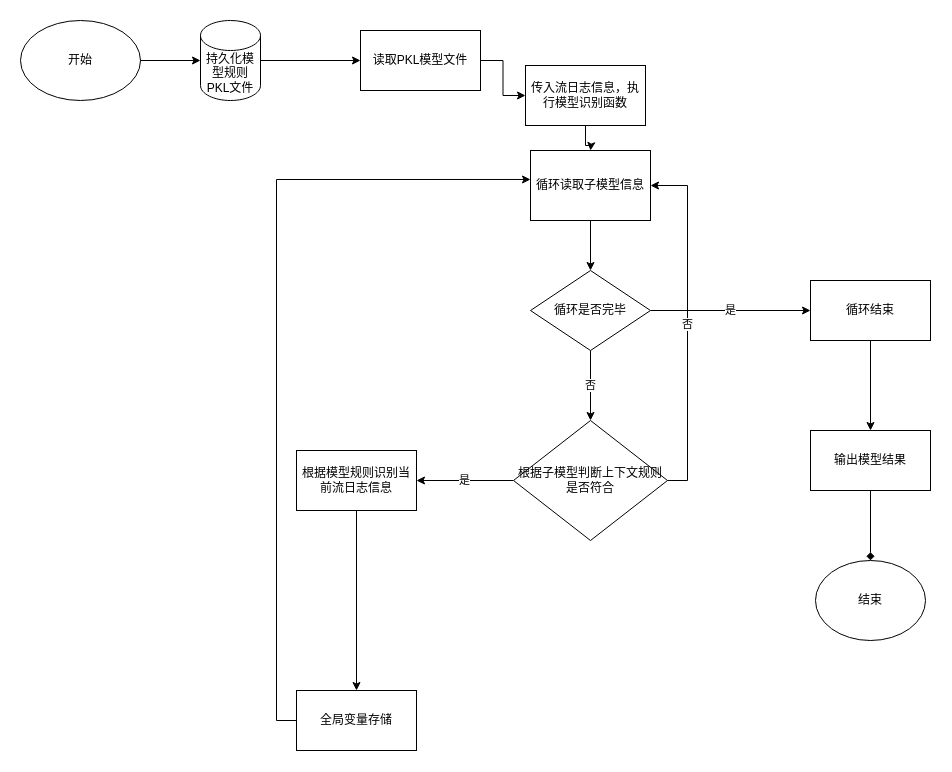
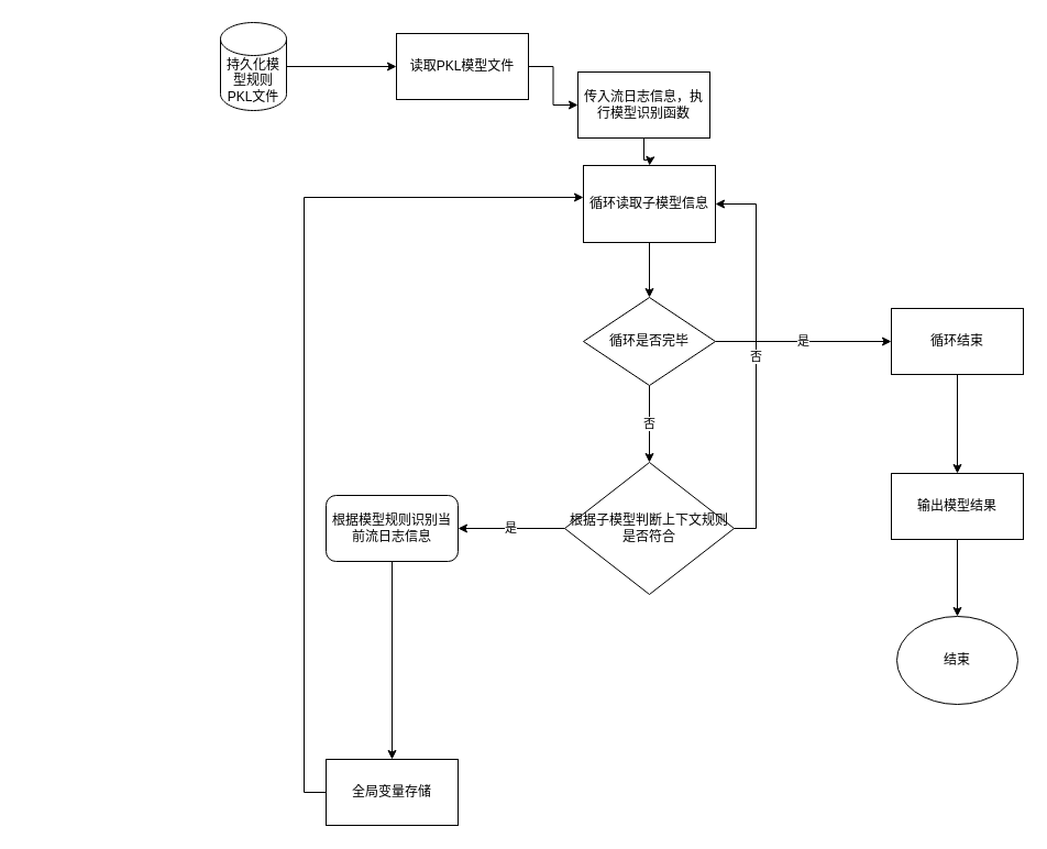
  <mxCell id="0" />
  <mxCell id="1" parent="0" />
- <mxCell id="2" value="开始" style="ellipse;whiteSpace=wrap;html=1;" vertex="1" parent="1"><mxGeometry x="20" y="20" width="120" height="80" as="geometry" /></mxCell>
  <mxCell id="3" value="" style="edgeStyle=orthogonalEdgeStyle;rounded=0;orthogonalLoop=1;jettySize=auto;html=1;entryX=0;entryY=0.5;entryDx=0;entryDy=0;" edge="1" parent="1" source="4" target="6"><mxGeometry relative="1" as="geometry" /></mxCell>
  <mxCell id="4" value="持久化模型规则PKL文件" style="shape=cylinder3;whiteSpace=wrap;html=1;boundedLbl=1;backgroundOutline=1;size=15;" vertex="1" parent="1"><mxGeometry x="200" y="20" width="60" height="80" as="geometry" /></mxCell>
  <mxCell id="5" value="" style="edgeStyle=orthogonalEdgeStyle;rounded=0;orthogonalLoop=1;jettySize=auto;html=1;" edge="1" parent="1" source="6" target="8"><mxGeometry relative="1" as="geometry" /></mxCell>
  <mxCell id="6" value="读取PKL模型文件" style="whiteSpace=wrap;html=1;" vertex="1" parent="1"><mxGeometry x="360" y="30" width="120" height="60" as="geometry" /></mxCell>
  <mxCell id="7" value="" style="edgeStyle=orthogonalEdgeStyle;rounded=0;orthogonalLoop=1;jettySize=auto;html=1;" edge="1" parent="1" source="8"><mxGeometry relative="1" as="geometry"><mxPoint x="590" y="150" as="targetPoint" /></mxGeometry></mxCell>
  <mxCell id="8" value="传入流日志信息，执行模型识别函数" style="whiteSpace=wrap;html=1;" vertex="1" parent="1"><mxGeometry x="525" y="65" width="120" height="60" as="geometry" /></mxCell>
- <mxCell id="9" style="edgeStyle=orthogonalEdgeStyle;rounded=0;orthogonalLoop=1;jettySize=auto;html=1;exitX=1;exitY=0.5;exitDx=0;exitDy=0;entryX=0;entryY=0.5;entryDx=0;entryDy=0;entryPerimeter=0;" edge="1" parent="1" source="2" target="4"><mxGeometry relative="1" as="geometry" /></mxCell>
  <mxCell id="10" value="是" style="edgeStyle=orthogonalEdgeStyle;rounded=0;orthogonalLoop=1;jettySize=auto;html=1;" edge="1" parent="1" source="11" target="15"><mxGeometry relative="1" as="geometry" /></mxCell>
  <mxCell id="11" value="根据子模型判断上下文规则是否符合" style="rhombus;whiteSpace=wrap;html=1;" vertex="1" parent="1"><mxGeometry x="513" y="420" width="154" height="120" as="geometry" /></mxCell>
  <mxCell id="12" value="" style="edgeStyle=orthogonalEdgeStyle;rounded=0;orthogonalLoop=1;jettySize=auto;html=1;" edge="1" parent="1" source="13" target="19"><mxGeometry relative="1" as="geometry" /></mxCell>
  <mxCell id="13" value="循环读取子模型信息" style="rounded=0;whiteSpace=wrap;html=1;" vertex="1" parent="1"><mxGeometry x="530" y="150" width="120" height="70" as="geometry" /></mxCell>
  <mxCell id="14" value="" style="edgeStyle=orthogonalEdgeStyle;rounded=0;orthogonalLoop=1;jettySize=auto;html=1;" edge="1" parent="1" source="15" target="16"><mxGeometry relative="1" as="geometry" /></mxCell>
- <mxCell id="15" value="根据模型规则识别当前流日志信息" style="whiteSpace=wrap;html=1;" vertex="1" parent="1"><mxGeometry x="296" y="450" width="120" height="60" as="geometry" /></mxCell>
+ <mxCell id="15" value="根据模型规则识别当前流日志信息" style="whiteSpace=wrap;html=1;rounded=1;" vertex="1" parent="1"><mxGeometry x="296" y="450" width="120" height="60" as="geometry" /></mxCell>
  <mxCell id="16" value="全局变量存储" style="whiteSpace=wrap;html=1;" vertex="1" parent="1"><mxGeometry x="296" y="690" width="120" height="60" as="geometry" /></mxCell>
  <mxCell id="17" value="否" style="edgeStyle=orthogonalEdgeStyle;rounded=0;orthogonalLoop=1;jettySize=auto;html=1;exitX=0.5;exitY=1;exitDx=0;exitDy=0;entryX=0.5;entryY=0;entryDx=0;entryDy=0;" edge="1" parent="1" source="19" target="11"><mxGeometry relative="1" as="geometry" /></mxCell>
  <mxCell id="18" value="是" style="edgeStyle=orthogonalEdgeStyle;rounded=0;orthogonalLoop=1;jettySize=auto;html=1;" edge="1" parent="1" source="19" target="22"><mxGeometry relative="1" as="geometry" /></mxCell>
  <mxCell id="19" value="循环是否完毕" style="rhombus;whiteSpace=wrap;html=1;rounded=0;" vertex="1" parent="1"><mxGeometry x="530" y="270" width="120" height="80" as="geometry" /></mxCell>
  <mxCell id="20" style="edgeStyle=orthogonalEdgeStyle;rounded=0;orthogonalLoop=1;jettySize=auto;html=1;exitX=0;exitY=0.5;exitDx=0;exitDy=0;entryX=0;entryY=0.414;entryDx=0;entryDy=0;entryPerimeter=0;" edge="1" parent="1" source="16" target="13"><mxGeometry relative="1" as="geometry" /></mxCell>
  <mxCell id="21" value="" style="edgeStyle=orthogonalEdgeStyle;rounded=0;orthogonalLoop=1;jettySize=auto;html=1;" edge="1" parent="1" source="22" target="24"><mxGeometry relative="1" as="geometry" /></mxCell>
  <mxCell id="22" value="循环结束" style="whiteSpace=wrap;html=1;rounded=0;" vertex="1" parent="1"><mxGeometry x="810" y="280" width="120" height="60" as="geometry" /></mxCell>
- <mxCell id="23" value="" style="edgeStyle=orthogonalEdgeStyle;rounded=0;orthogonalLoop=1;jettySize=auto;html=1;endArrow=diamond;" edge="1" parent="1" source="24" target="26"><mxGeometry relative="1" as="geometry" /></mxCell>
+ <mxCell id="23" value="" style="edgeStyle=orthogonalEdgeStyle;rounded=0;orthogonalLoop=1;jettySize=auto;html=1;" edge="1" parent="1" source="24" target="26"><mxGeometry relative="1" as="geometry" /></mxCell>
  <mxCell id="24" value="输出模型结果" style="whiteSpace=wrap;html=1;rounded=0;" vertex="1" parent="1"><mxGeometry x="810" y="430" width="120" height="60" as="geometry" /></mxCell>
  <mxCell id="25" value="否" style="edgeStyle=orthogonalEdgeStyle;rounded=0;orthogonalLoop=1;jettySize=auto;html=1;exitX=1;exitY=0.5;exitDx=0;exitDy=0;entryX=1;entryY=0.5;entryDx=0;entryDy=0;" edge="1" parent="1" source="11" target="13"><mxGeometry relative="1" as="geometry"><mxPoint x="660" y="185" as="targetPoint" /><Array as="points"><mxPoint x="687" y="480" /><mxPoint x="687" y="185" /></Array></mxGeometry></mxCell>
  <mxCell id="26" value="结束" style="ellipse;whiteSpace=wrap;html=1;rounded=0;" vertex="1" parent="1"><mxGeometry x="815" y="560" width="110" height="80" as="geometry" /></mxCell>
